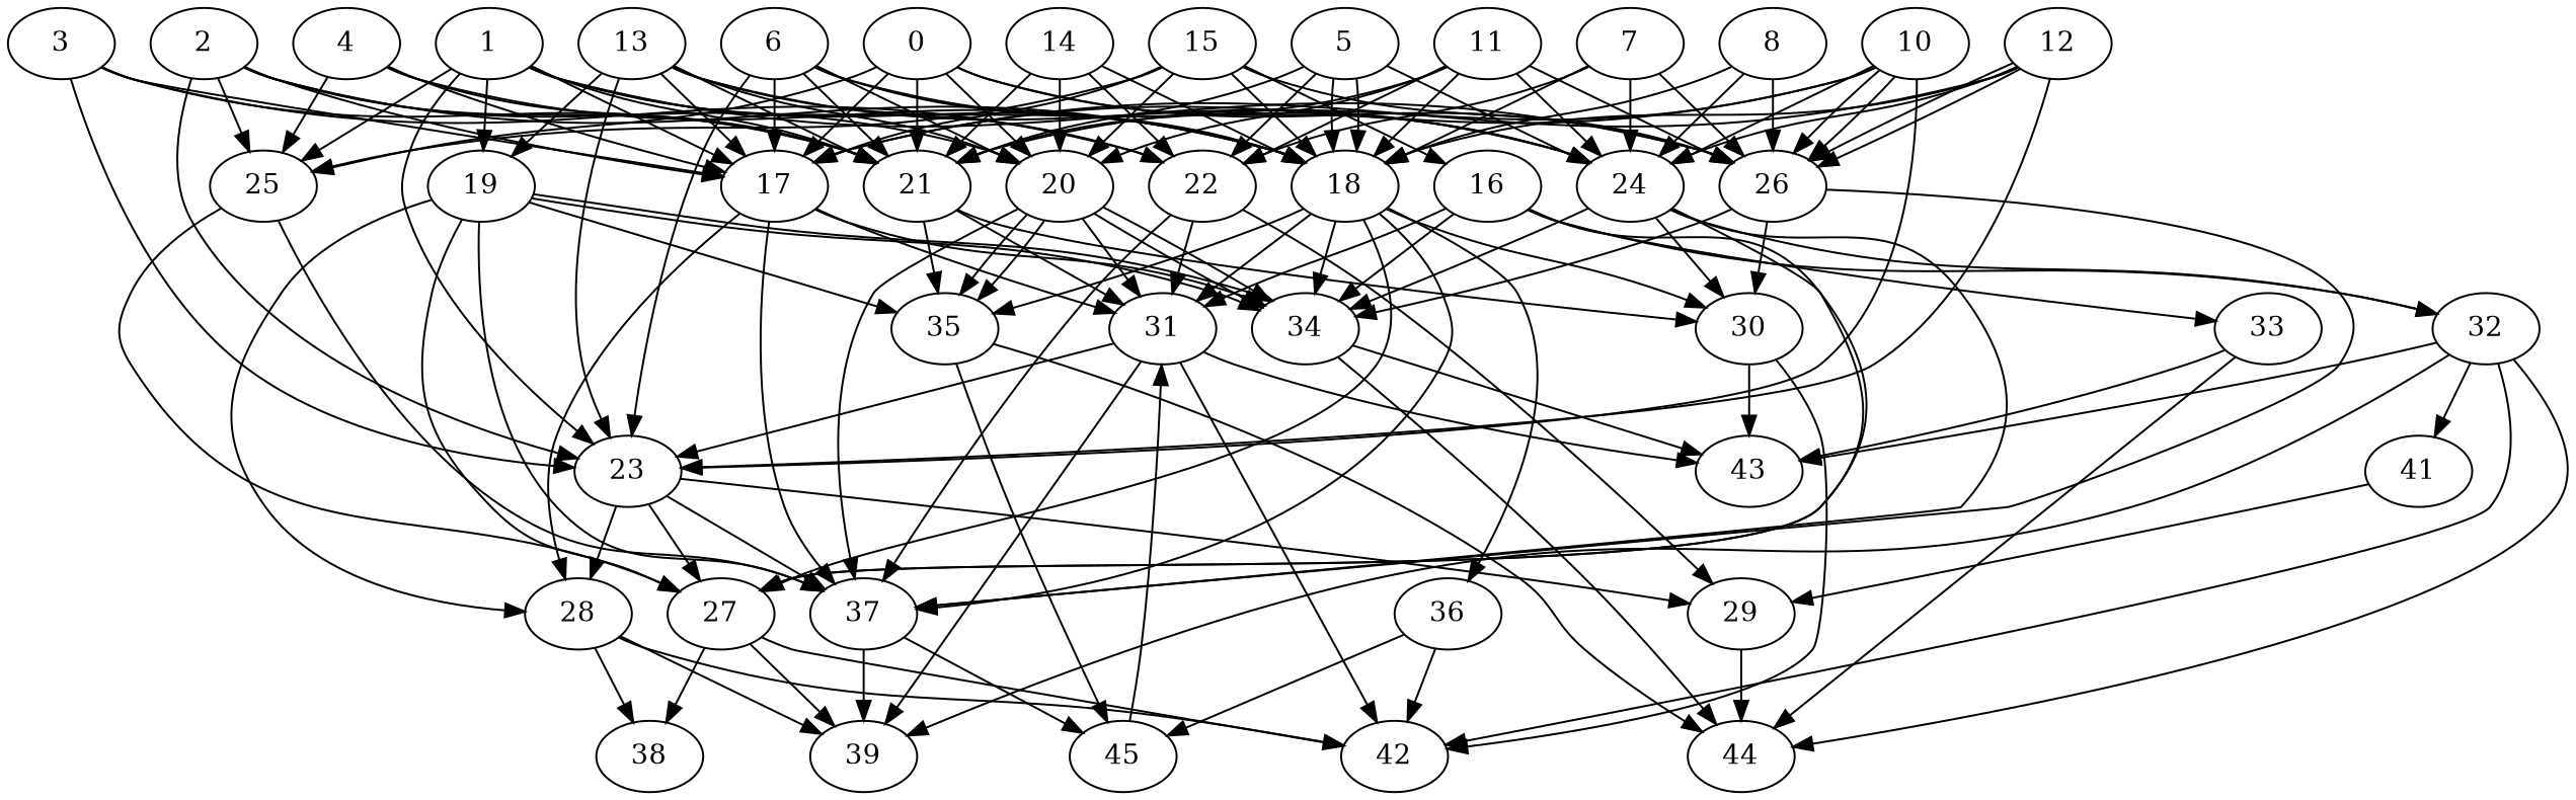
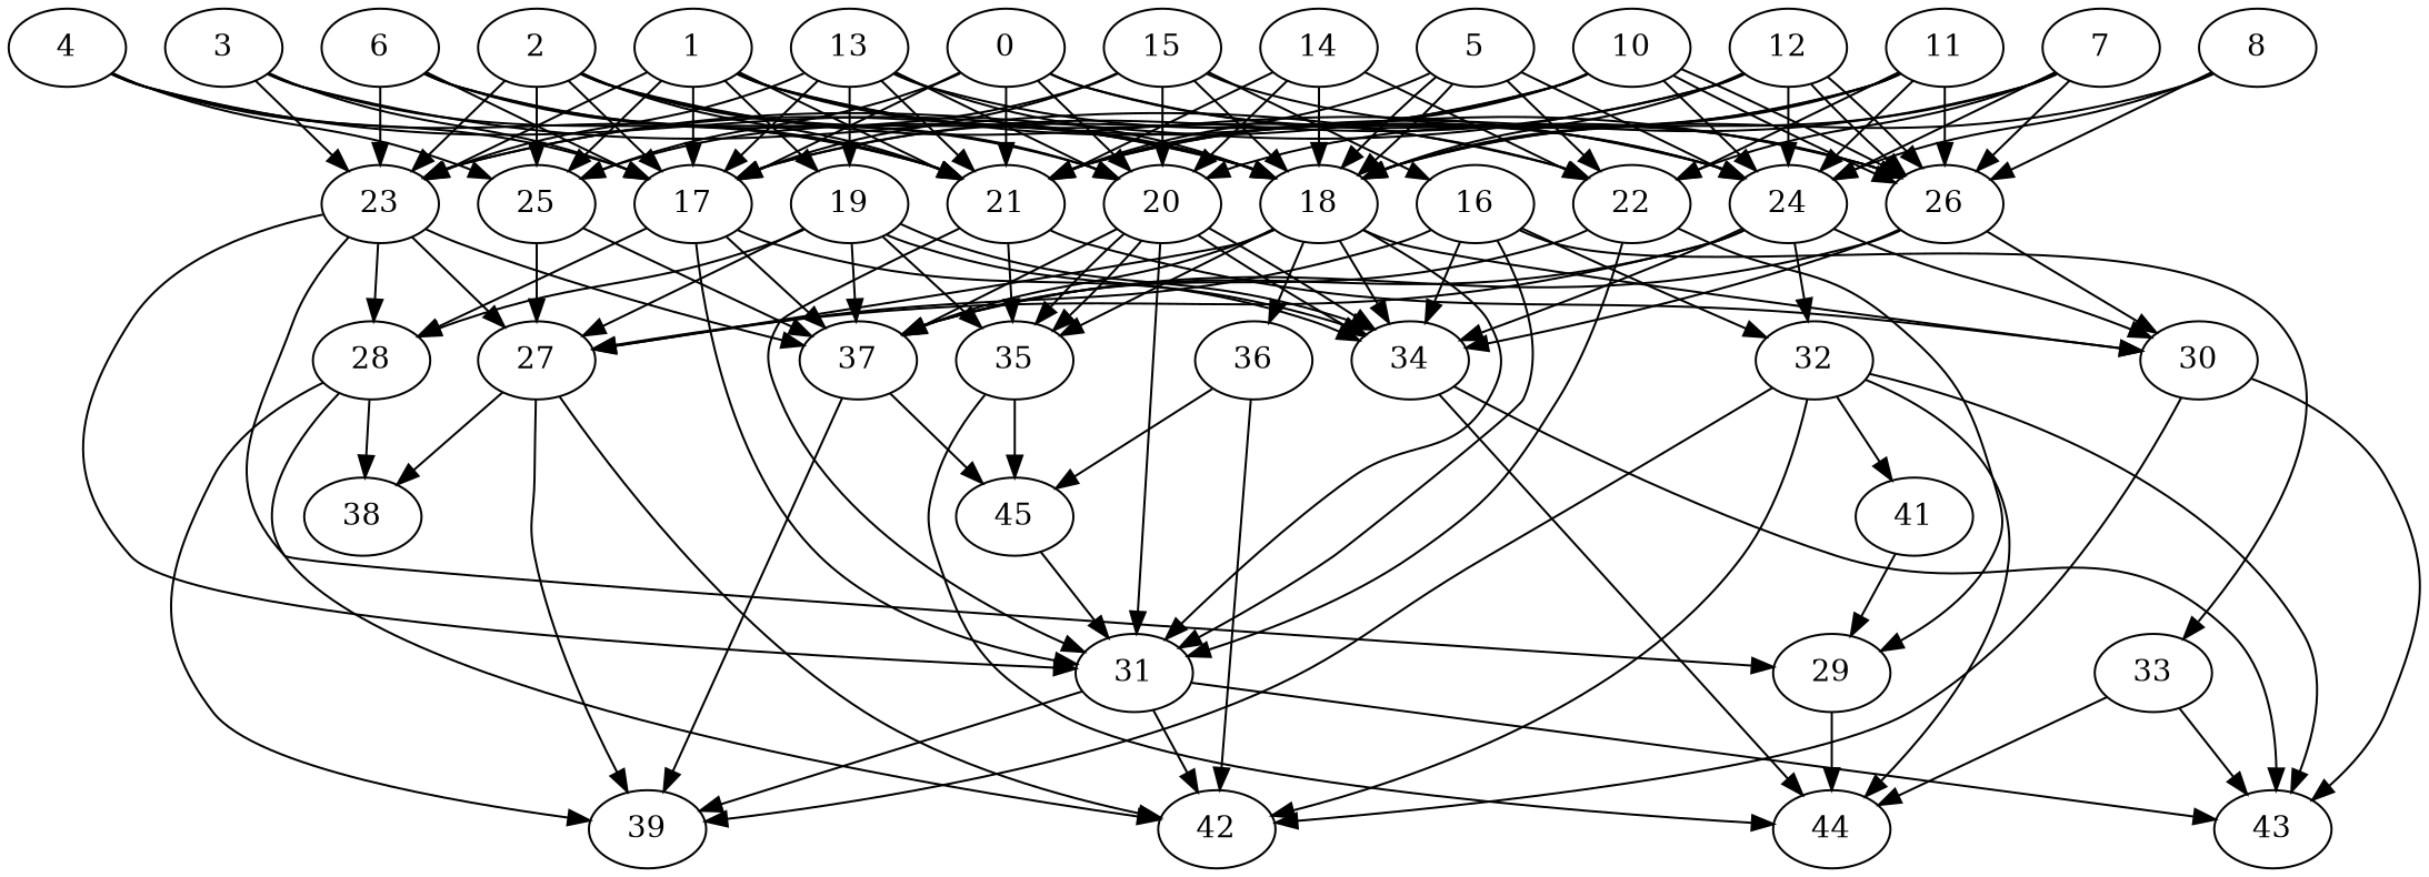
  digraph {
    node [alpha=0.02]
    1 [alpha=0.11 expect_size=10970112]
    17 [alpha=0.04 expect_size=33166336]
    18 [alpha=0.03 expect_size=37874688]
    19 [alpha=0.06 expect_size=13078528]
    21 [alpha=0.00 expect_size=35970048]
    22 [alpha=0.10 expect_size=5441536]
    23 [alpha=0.12 expect_size=19663872]
    25 [alpha=0.10 expect_size=35709952]
    26 [alpha=0.16 expect_size=39789568]
    31 [alpha=0.09 expect_size=32794624]
    34 [alpha=0.14 expect_size=39204864]
    28 [alpha=0.04 expect_size=31353856]
    37 [alpha=0.11 expect_size=30691328]
    27 [alpha=0.17 expect_size=21286912]
    30 [alpha=0.09 expect_size=52147200]
    35 [alpha=0.05 expect_size=18164736]
    36 [expect_size=40698880]
    29 [alpha=0.16 expect_size=38218752]
    39 [alpha=0.20 expect_size=32476160]
    42 [alpha=0.01 expect_size=17709056]
    43 [alpha=0.12 expect_size=35183616]
    44 [alpha=0.14 expect_size=46137344]
    38 [alpha=0.14 expect_size=23606272]
    45 [alpha=0.08 expect_size=31246336]
    2 [alpha=0.00 expect_size=9171968]
    20 [alpha=0.12 expect_size=18537472]
    24 [alpha=0.11 expect_size=31022080]
    32 [alpha=0.07 expect_size=33076224]
    41 [alpha=0.16 expect_size=44016640]
    3 [alpha=0.13 expect_size=34490368]
    4 [alpha=0.11 expect_size=43479040]
    5 [alpha=0.03 expect_size=52142080]
    6 [alpha=0.07 expect_size=23497728]
    7 [expect_size=40706048]
    8 [alpha=0.09 expect_size=18276352]
    n36 [expect_size=18601984 label=0]
    10 [alpha=0.07 expect_size=5471232]
    11 [alpha=0.07 expect_size=23222272]
    12 [alpha=0.06 expect_size=48687104]
    13 [alpha=0.05 expect_size=49311744]
    14 [expect_size=33103872]
    15 [expect_size=11643904]
    16 [alpha=0.12 expect_size=17639424]
    33 [alpha=0.05 expect_size=9735168]
    1 -> 17
    1 -> 18
    1 -> 19
    1 -> 21
    1 -> 22
    1 -> 23
    1 -> 25
    1 -> 26
    17 -> 31
    17 -> 34
    17 -> 28
    17 -> 37
    18 -> 31
    18 -> 34
    18 -> 37
    18 -> 27
    18 -> 30
    18 -> 35
    18 -> 36
    19 -> 34
    19 -> 34
    19 -> 28
    19 -> 37
    19 -> 27
    19 -> 35
    21 -> 31
    21 -> 30
    21 -> 35
    22 -> 31
    22 -> 37
    22 -> 29
-   31 -> 23
+   23 -> 31
    23 -> 28
    23 -> 37
    23 -> 27
    23 -> 29
    25 -> 37
    25 -> 27
    26 -> 34
    26 -> 37
    26 -> 30
    31 -> 39
    31 -> 42
    31 -> 43
    34 -> 43
    34 -> 44
    28 -> 39
    28 -> 42
    28 -> 38
    37 -> 39
    37 -> 45
    27 -> 39
    27 -> 42
    27 -> 38
    30 -> 42
    30 -> 43
    35 -> 44
    35 -> 45
    36 -> 42
    36 -> 45
    29 -> 44
    45 -> 31
    2 -> 17
    2 -> 18
    2 -> 21
    2 -> 23
    2 -> 25
    2 -> 20
-   6 -> 24
+   2 -> 24
    20 -> 31
    20 -> 34
    20 -> 34
    20 -> 37
    20 -> 35
    20 -> 35
    24 -> 34
    24 -> 37
    24 -> 27
    24 -> 30
    24 -> 32
    32 -> 39
    32 -> 42
    32 -> 43
    32 -> 44
    32 -> 41
    41 -> 29
    3 -> 17
    3 -> 21
    3 -> 22
    3 -> 23
    4 -> 17
    4 -> 18
    4 -> 21
    4 -> 25
    5 -> 18
    5 -> 18
    5 -> 21
    5 -> 22
    5 -> 24
    6 -> 17
    6 -> 18
    6 -> 21
    6 -> 23
    6 -> 20
    7 -> 18
+   7 -> 21
    7 -> 22
    7 -> 26
    7 -> 24
    8 -> 18
    8 -> 26
    8 -> 24
    n36 -> 17
    n36 -> 21
    n36 -> 25
    n36 -> 26
    n36 -> 20
    n36 -> 24
    10 -> 17
    10 -> 21
    10 -> 23
    10 -> 26
    10 -> 26
    10 -> 24
    11 -> 18
    11 -> 21
    11 -> 22
    11 -> 26
    11 -> 20
    11 -> 24
    12 -> 17
    12 -> 18
    12 -> 23
    12 -> 26
    12 -> 26
    12 -> 24
    13 -> 17
    13 -> 18
    13 -> 19
    13 -> 21
    13 -> 23
    13 -> 20
    13 -> 24
    14 -> 18
    14 -> 21
    14 -> 22
    14 -> 20
    15 -> 17
    15 -> 18
    15 -> 25
    15 -> 26
    15 -> 20
    15 -> 16
    16 -> 31
    16 -> 34
    16 -> 27
    16 -> 32
    16 -> 33
    33 -> 43
    33 -> 44
  }
